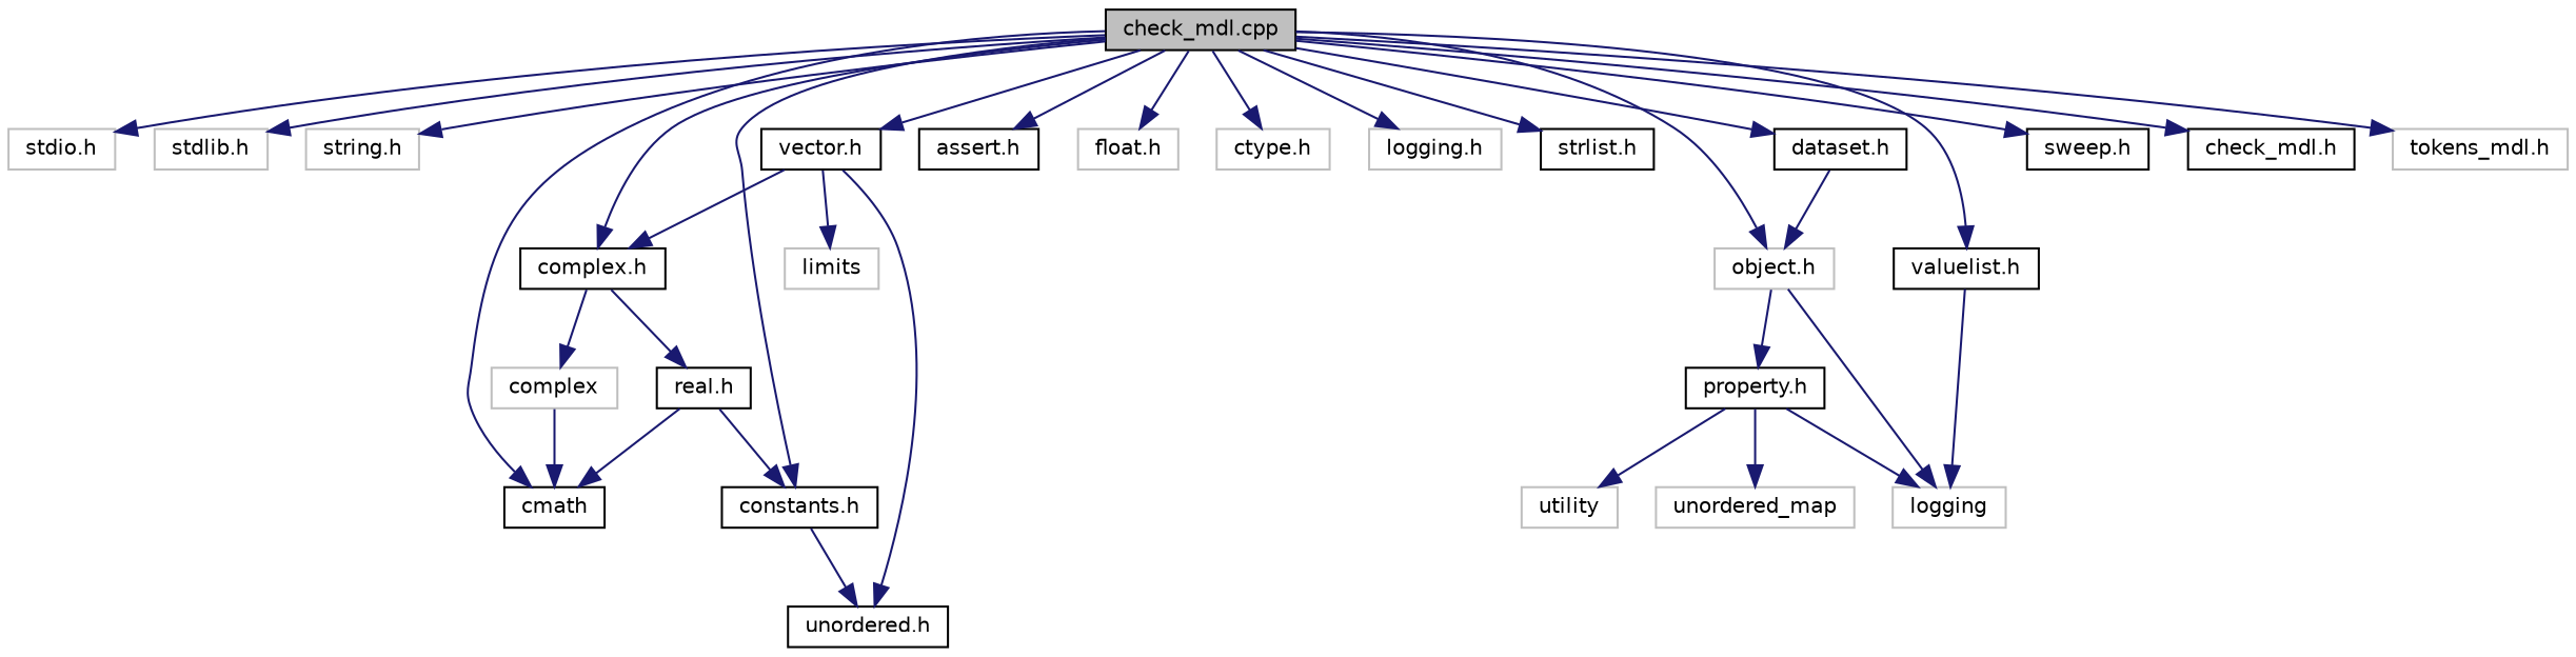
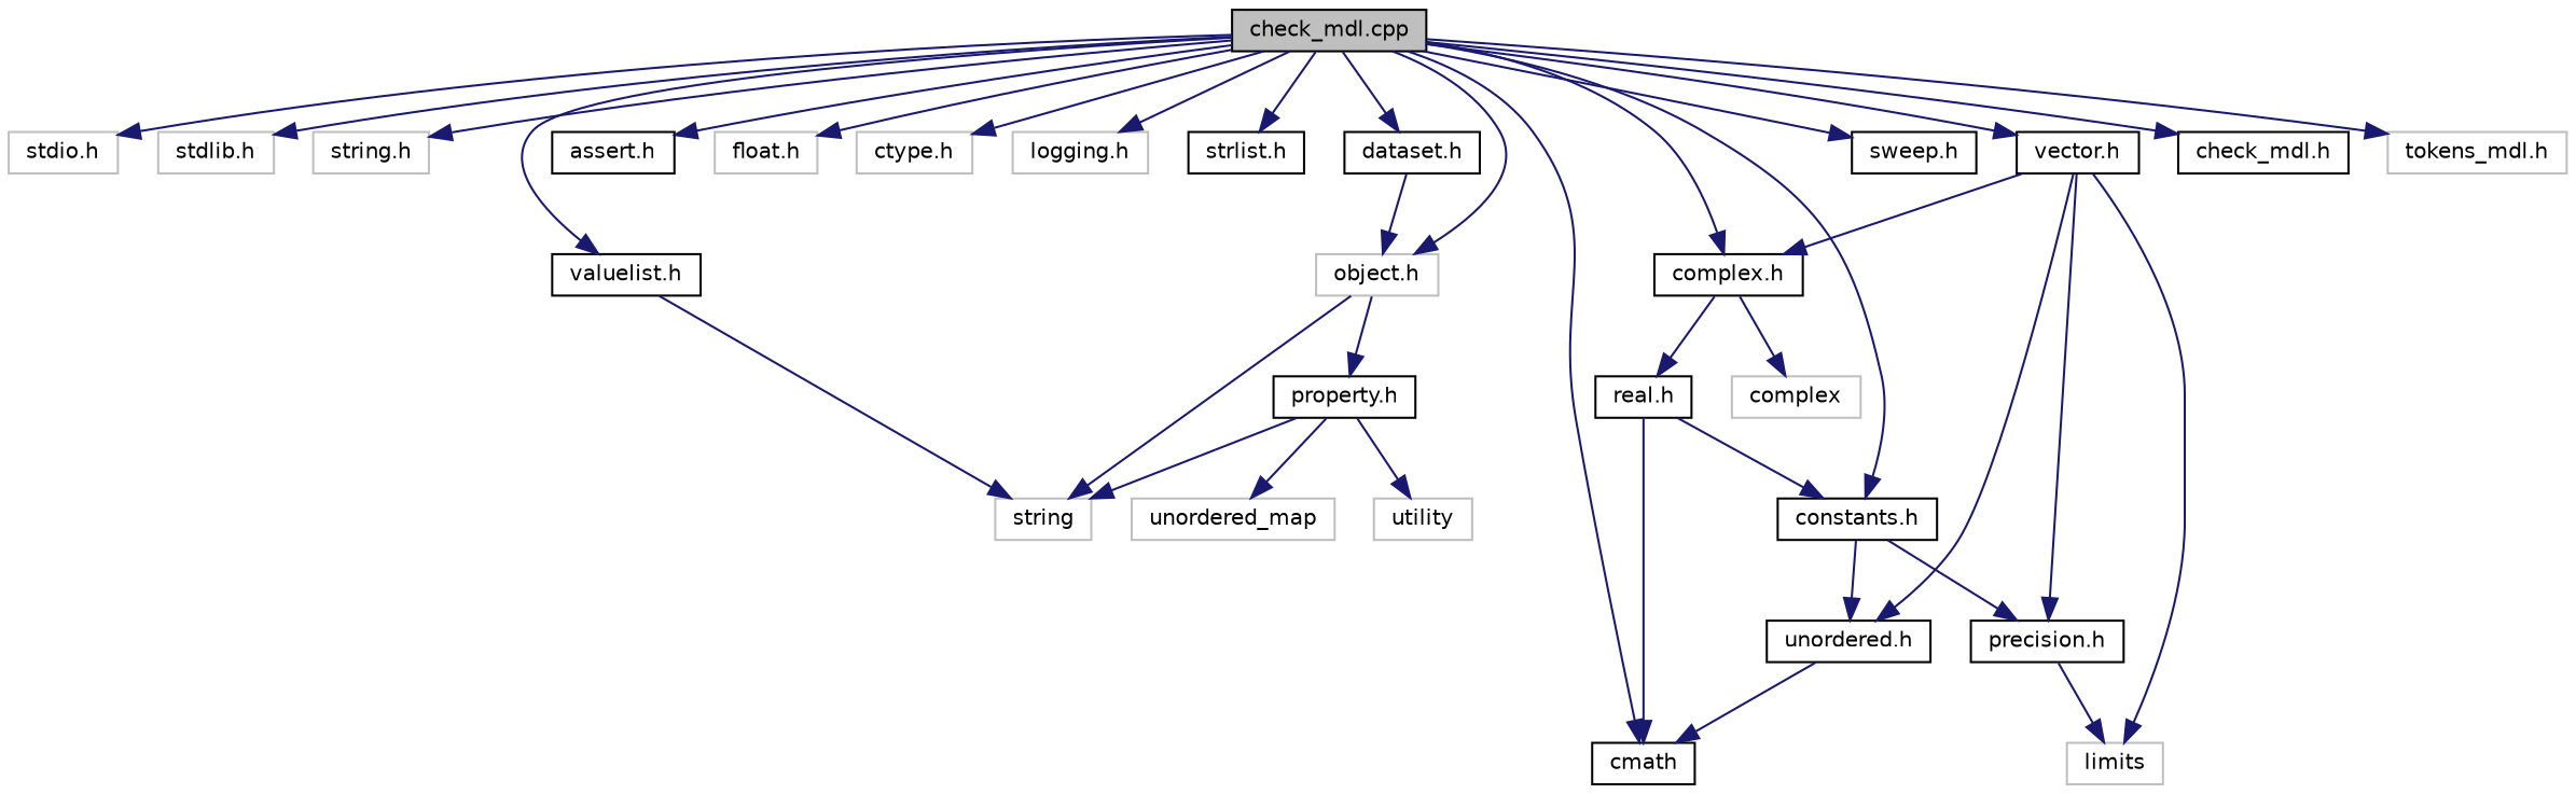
  digraph {
    node [color=black fillcolor=white fontname=Helvetica fontsize=10 shape=record style=filled]
    edge [color=midnightblue fontname=Helvetica fontsize=10 labelfontname=Helvetica labelfontsize=10 style=solid]
    n1 [fillcolor=grey75 fontcolor=black height=0.2 label="check_mdl.cpp" width=0.4]
    n2 [color=grey75 height=0.2 label="stdio.h" width=0.4]
    n3 [color=grey75 height=0.2 label="stdlib.h" width=0.4]
    n4 [color=grey75 height=0.2 label="string.h" width=0.4]
    n5 [height=0.2 label=cmath width=0.4]
    n6 [height=0.2 label="assert.h" width=0.4]
    n7 [color=grey75 height=0.2 label="float.h" width=0.4]
    n8 [color=grey75 height=0.2 label="ctype.h" width=0.4]
    n9 [color=grey75 height=0.2 label="logging.h" width=0.4]
    n10 [height=0.2 label="strlist.h" width=0.4]
    n11 [color=grey75 height=0.2 label="object.h" width=0.4]
    n12 [height=0.2 label="complex.h" width=0.4]
    n13 [height=0.2 label="constants.h" width=0.4]
    n14 [height=0.2 label="vector.h" width=0.4]
    n15 [height=0.2 label="dataset.h" width=0.4]
    n16 [height=0.2 label="sweep.h" width=0.4]
    n17 [height=0.2 label="valuelist.h" width=0.4]
    n18 [height=0.2 label="check_mdl.h" width=0.4]
    n19 [color=grey75 height=0.2 label="tokens_mdl.h" width=0.4]
-   n20 [color=grey75 height=0.2 label=logging width=0.4]
+   n20 [color=grey75 height=0.2 label=string width=0.4]
    n21 [height=0.2 label="property.h" width=0.4]
    n22 [color=grey75 height=0.2 label=complex width=0.4]
    n23 [height=0.2 label="real.h" width=0.4]
    n24 [height=0.2 label="unordered.h" width=0.4]
+   n25 [height=0.2 label="precision.h" width=0.4]
    n26 [color=grey75 height=0.2 label=limits width=0.4]
    n27 [color=grey75 height=0.2 label=unordered_map width=0.4]
    n28 [color=grey75 height=0.2 label=utility width=0.4]
    n1 -> n2
    n1 -> n3
    n1 -> n4
    n1 -> n5
    n1 -> n6
    n1 -> n7
    n1 -> n8
    n1 -> n9
    n1 -> n10
    n1 -> n11
    n1 -> n12
    n1 -> n13
    n1 -> n14
    n1 -> n15
    n1 -> n16
    n1 -> n17
    n1 -> n18
    n1 -> n19
    n11 -> n20
    n11 -> n21
    n12 -> n22
    n12 -> n23
    n13 -> n24
+   n13 -> n25
    n14 -> n12
    n14 -> n24
+   n14 -> n25
    n14 -> n26
    n15 -> n11
    n17 -> n20
    n21 -> n20
    n21 -> n27
    n21 -> n28
    n23 -> n5
    n23 -> n13
-   n22 -> n5
+   n24 -> n5
+   n25 -> n26
  }
